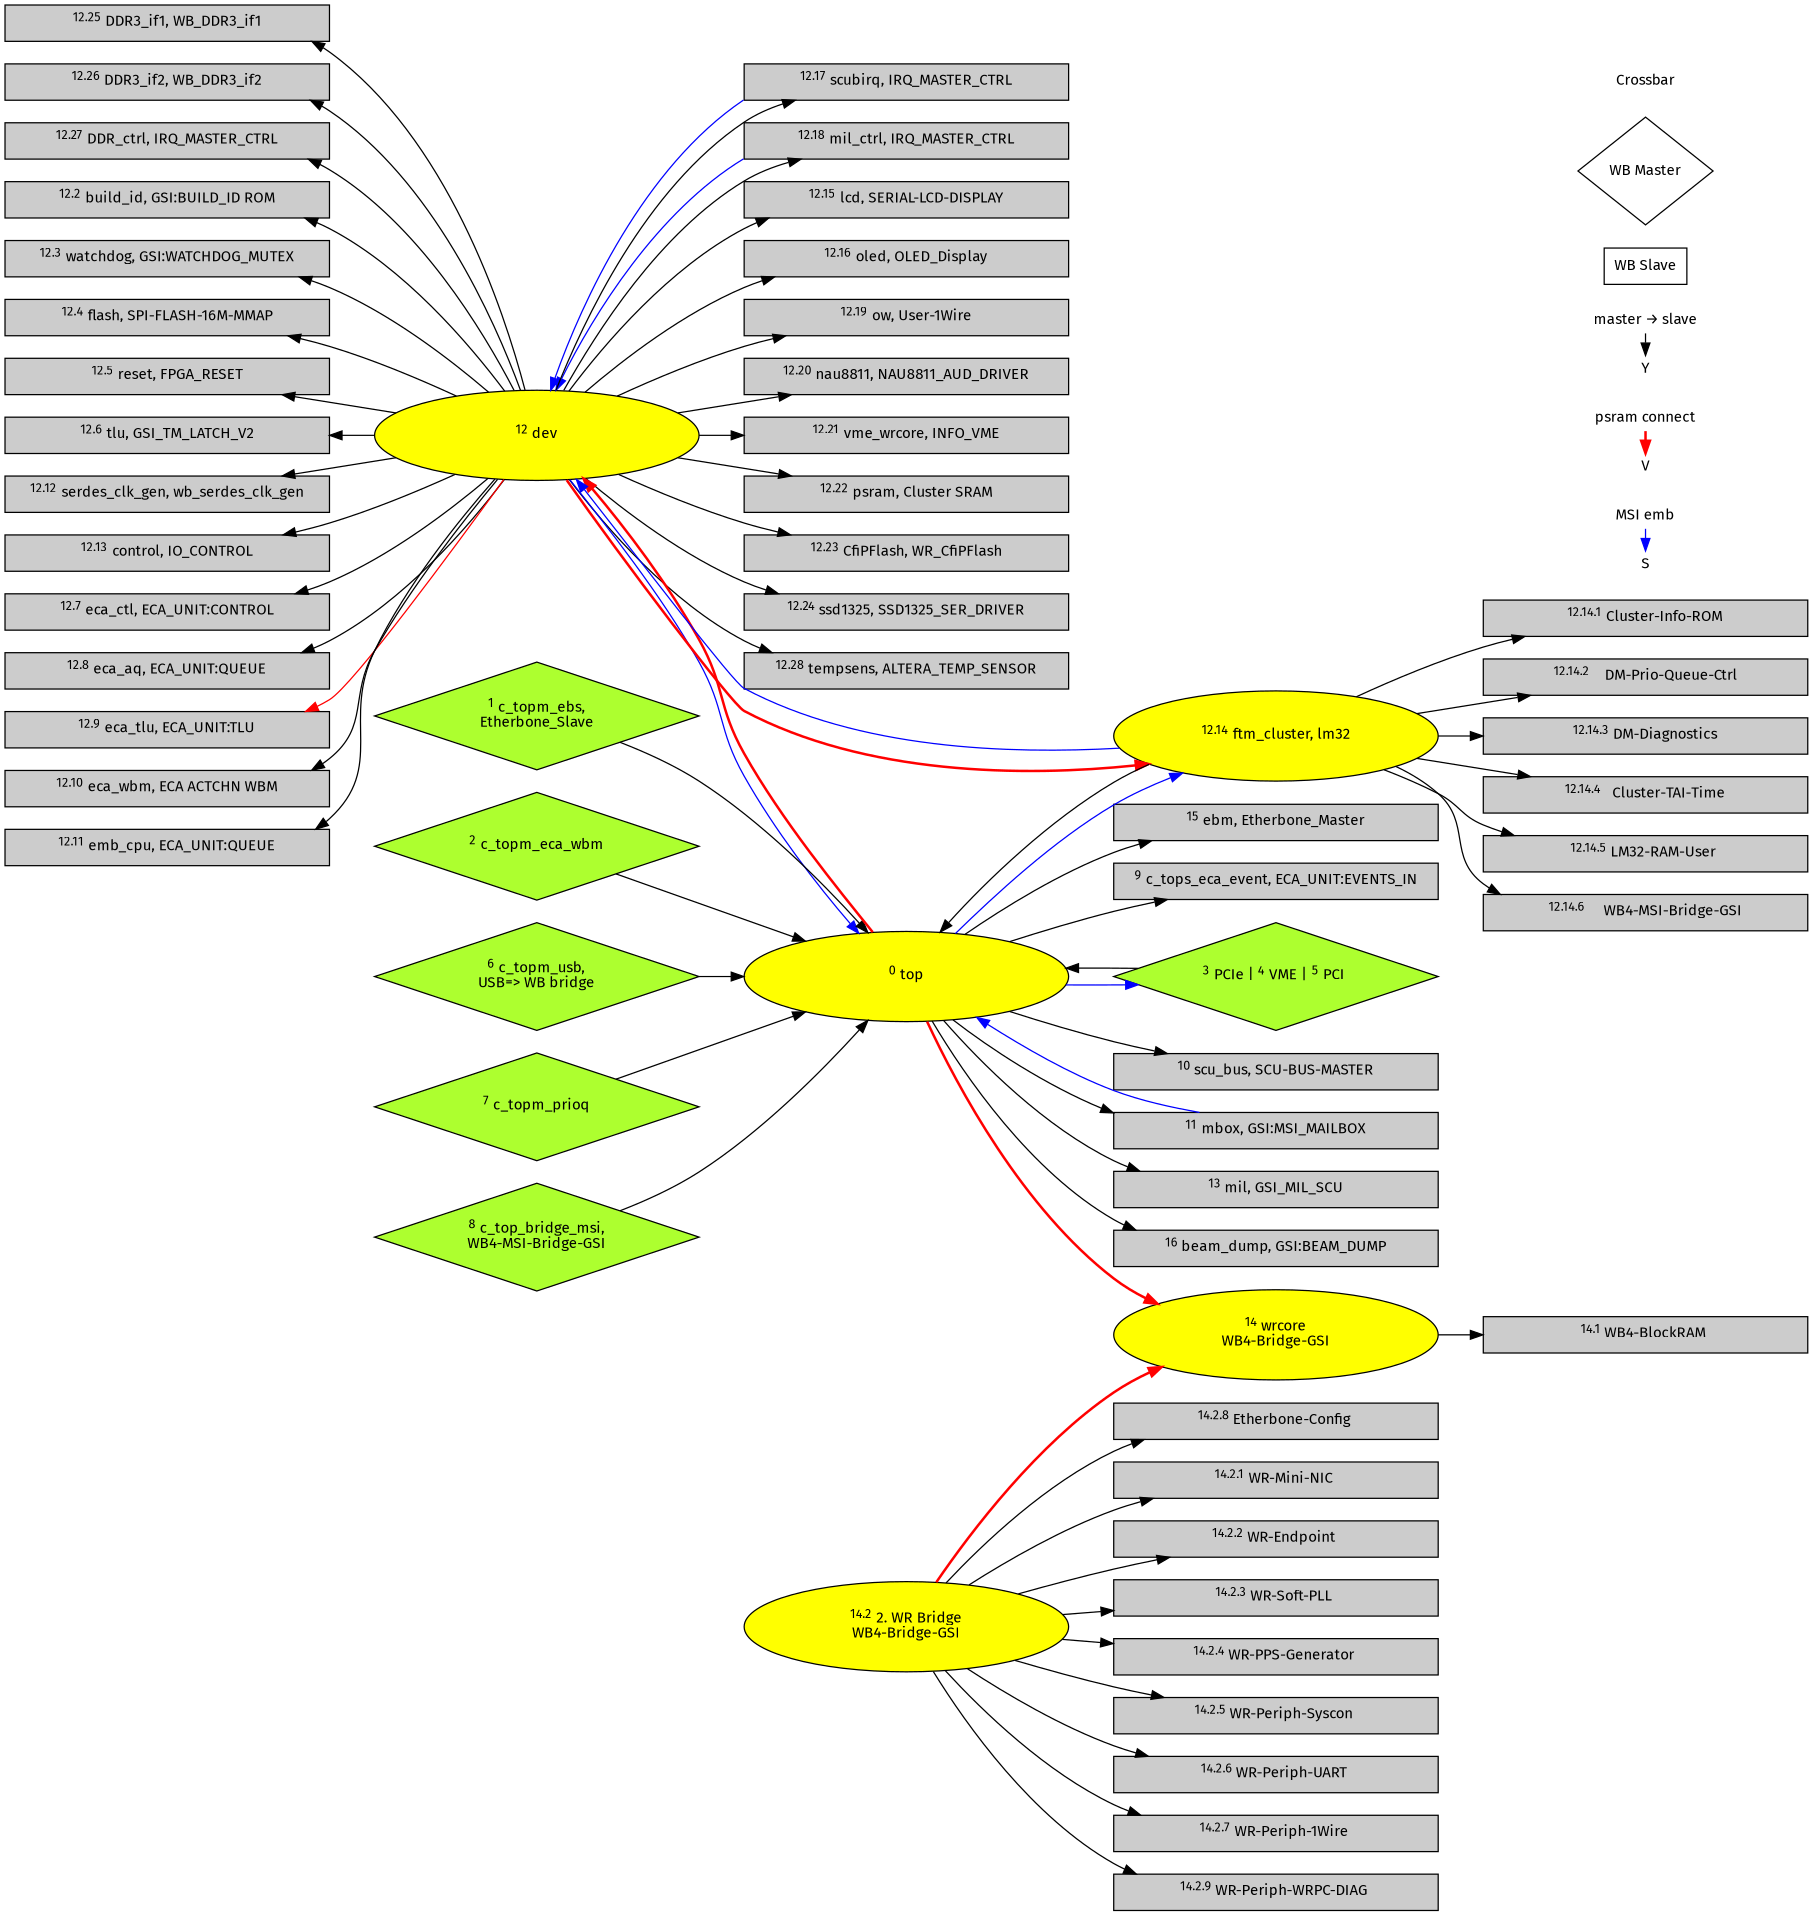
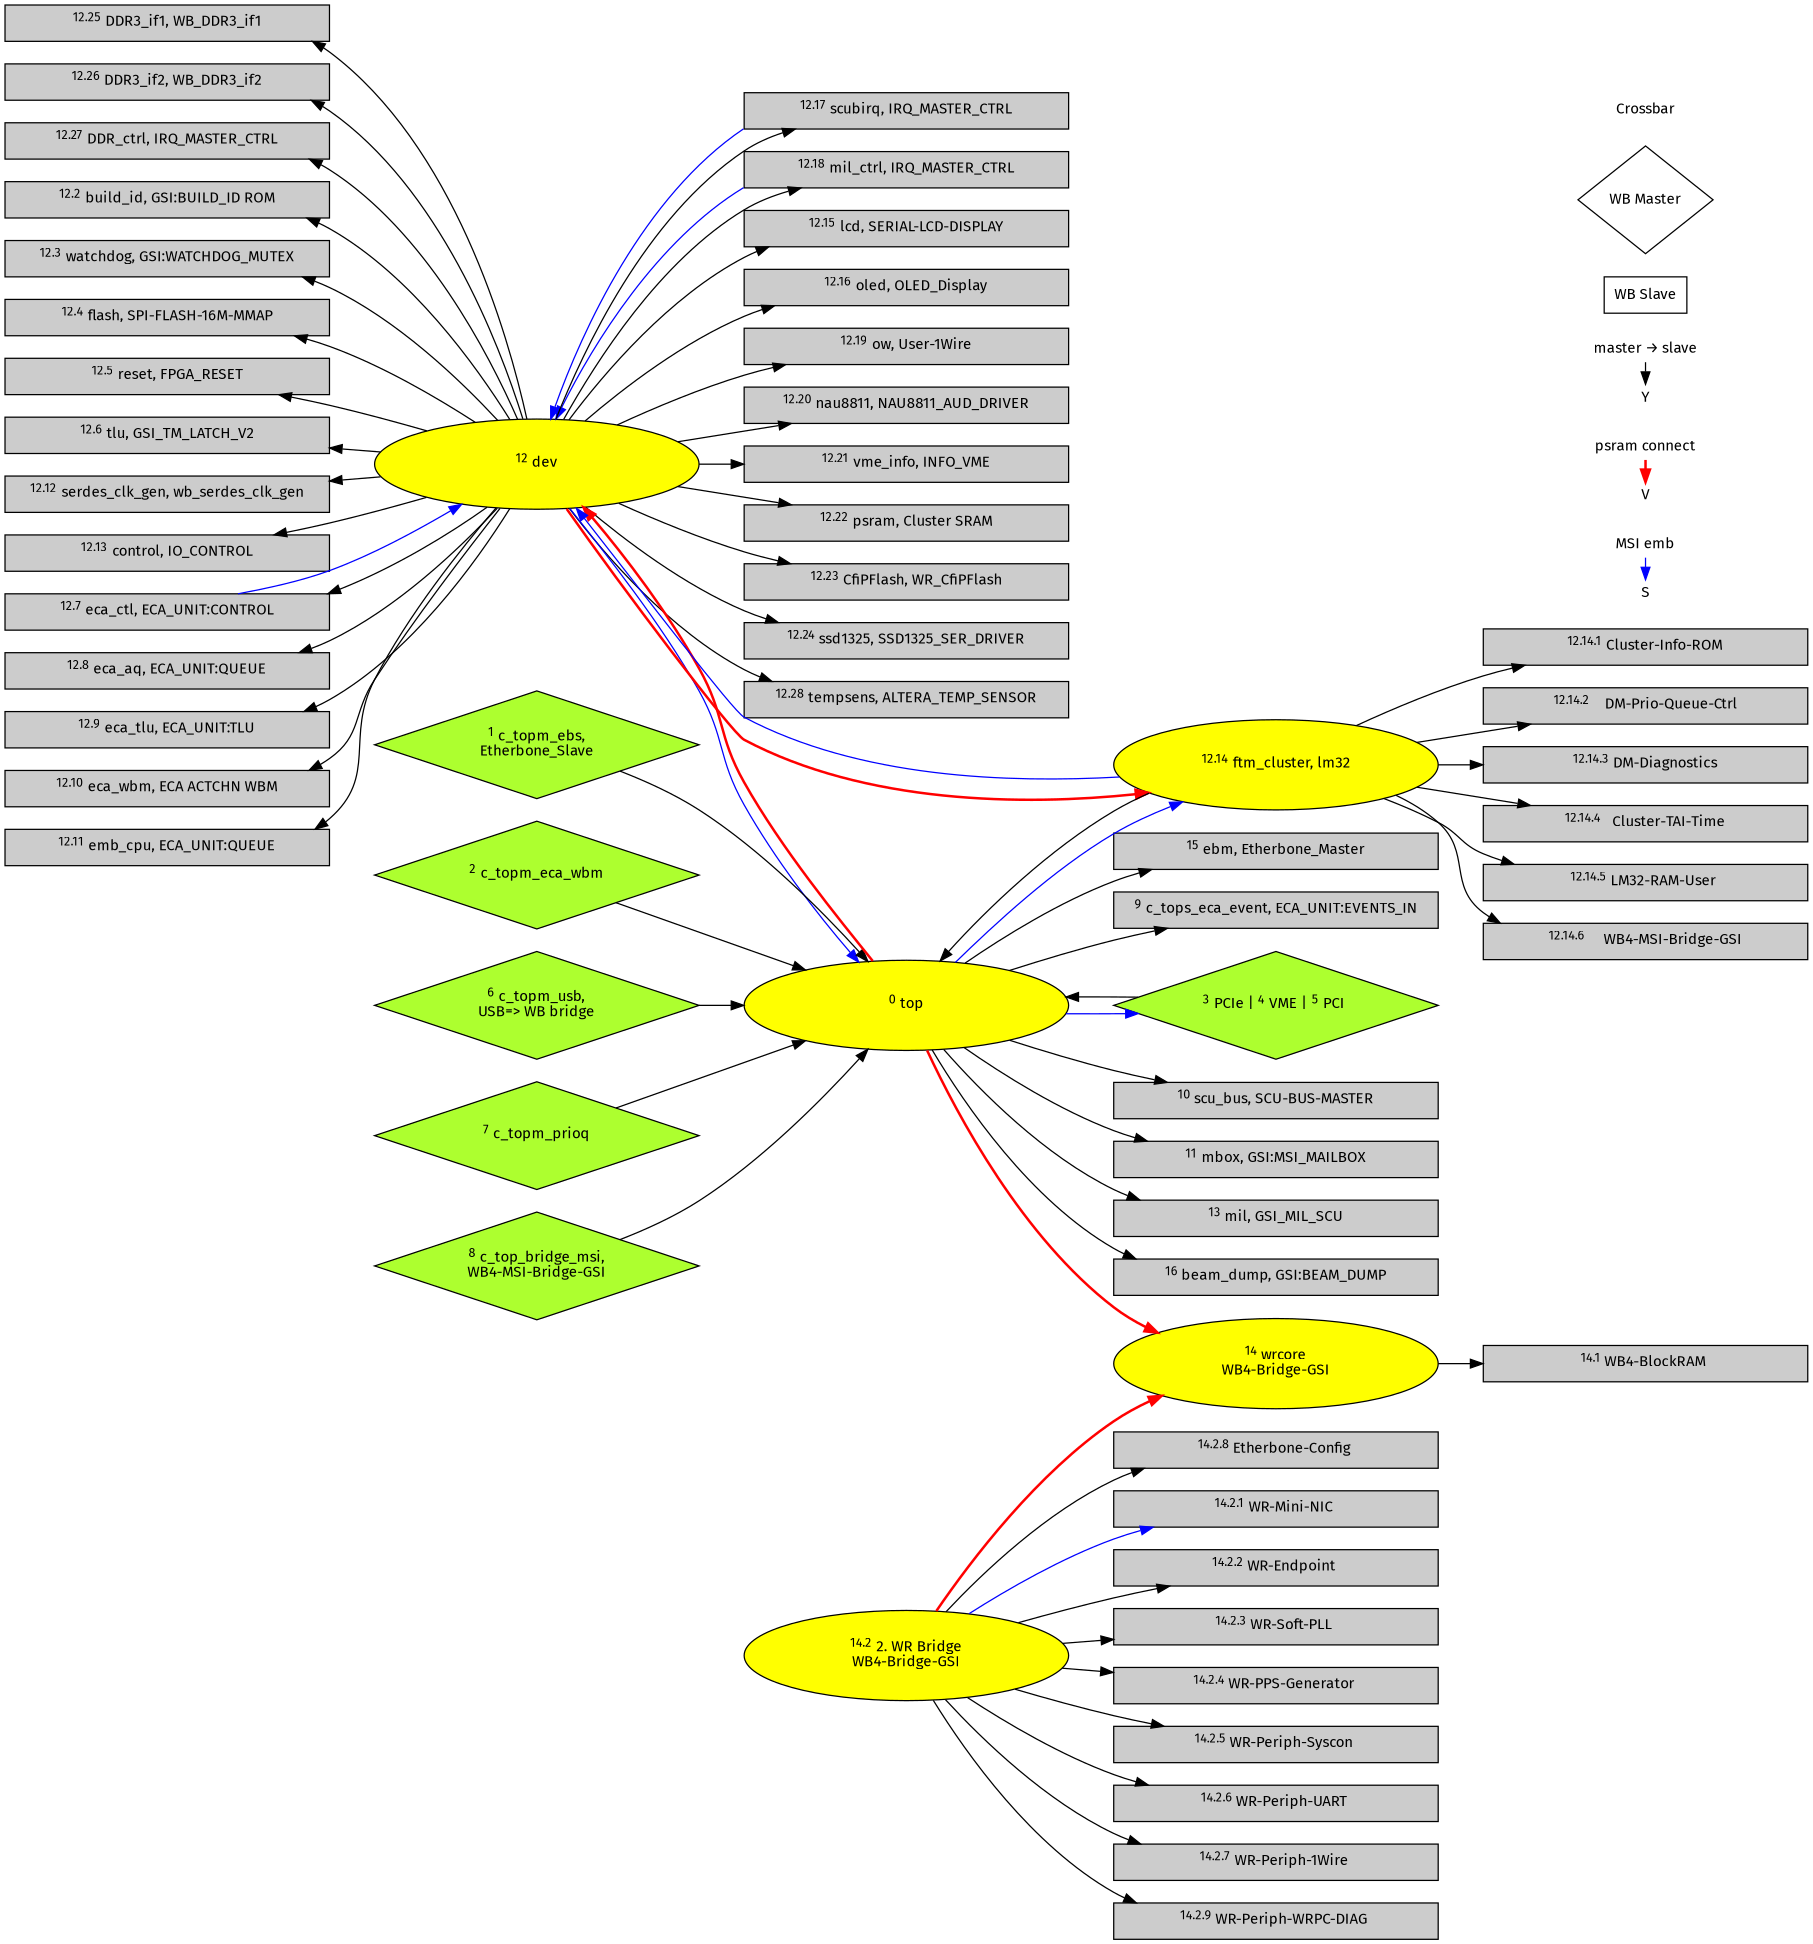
  digraph {
    concentrate=false
    fontname="Fira Sans"
    rankdir=LR
    root=top
    node [color=black fillcolor=gray80 fontname="Fira Sans" fontsize=12 shape=rectangle style=filled type=slave]
    edge [arrowhead=normal color=black fontname="Fira Sans" penwidth=1 type=slaveconnect]
    n1 [height=.4 label=<<sup>12.25</sup> DDR3_if1, WB_DDR3_if1> width=3.6]
    n2 [height=.4 label=<<sup>12.26</sup> DDR3_if2, WB_DDR3_if2> width=3.6]
    n3 [height=.4 label=<<sup>12.27</sup> DDR_ctrl, IRQ_MASTER_CTRL> width=3.6]
    n4 [height=.4 label=<<sup>12.2</sup> build_id, GSI:BUILD_ID ROM> width=3.6]
    n5 [height=.4 label=<<sup>12.3</sup> watchdog, GSI:WATCHDOG_MUTEX> width=3.6]
    n6 [height=.4 label=<<sup>12.4</sup> flash, SPI-FLASH-16M-MMAP> width=3.6]
    n7 [height=.4 label=<<sup>12.5</sup> reset, FPGA_RESET> width=3.6]
    n8 [height=.4 label=<<sup>12.6</sup> tlu, GSI_TM_LATCH_V2> width=3.6]
    n9 [height=.4 label=<<sup>12.12</sup> serdes_clk_gen, wb_serdes_clk_gen> width=3.6]
    n10 [height=.4 label=<<sup>12.13</sup> control, IO_CONTROL> width=3.6]
    n11 [height=.4 label=<<sup>12.15</sup> lcd, SERIAL-LCD-DISPLAY> width=3.6]
    n12 [height=.4 label=<<sup>12.16</sup> oled, OLED_Display> width=3.6]
    n13 [height=.4 label=<<sup>12.17</sup> scubirq, IRQ_MASTER_CTRL> width=3.6]
    n14 [height=.4 label=<<sup>12.18</sup> mil_ctrl, IRQ_MASTER_CTRL> width=3.6]
    n15 [height=.4 label=<<sup>12.19</sup> ow, User-1Wire> width=3.6]
    n16 [height=.4 label=<<sup>12.20</sup> nau8811, NAU8811_AUD_DRIVER> width=3.6]
-   n17 [height=.4 label=<<sup>12.21</sup> vme_wrcore, INFO_VME> width=3.6]
+   n17 [height=.4 label=<<sup>12.21</sup> vme_info, INFO_VME> width=3.6]
    n18 [height=.4 label=<<sup>12.22</sup> psram, Cluster SRAM> width=3.6]
    n19 [height=.4 label=<<sup>12.23</sup> CfiPFlash, WR_CfiPFlash> width=3.6]
    n20 [height=.4 label=<<sup>12.24</sup> ssd1325, SSD1325_SER_DRIVER> width=3.6]
    n21 [height=.4 label=<<sup>12.28</sup> tempsens, ALTERA_TEMP_SENSOR> width=3.6]
    n22 [fillcolor=yellow height=1 label=<<sup>12</sup> dev> shape=oval type=crossbar width=3.6]
    n23 [fillcolor=yellow height=0.0 label=<Crossbar> shape=none style=solid type=crossbar width=0.0]
    n24 [fillcolor=greenyellow height=1.2 label=<WB Master> shape=diamond style=solid type=master width=0.0]
    n25 [height=.4 label=<WB Slave> style=solid width=0.0]
    n26 [height=0.0 label=<master &rarr; slave> shape=none style=solid type=legend_node width=0.0]
    Y [height=0.0 shape=none style=solid type=legend_node width=0.0]
    n28 [height=0.0 label="psram connect" shape=none style=solid type=legend_node width=0.0]
    V [height=0.0 shape=none style=solid type=legend_node width=0.0]
    n30 [height=0.0 label="MSI emb" shape=none style=solid type=legend_node width=0.0]
    S [height=0.0 shape=none style=solid type=legend_node width=0.0]
    n32 [height=.4 label=<<sup>12.14.1</sup> Cluster-Info-ROM> width=3.6]
    n33 [height=.4 label=<<sup>12.14.2</sup>    DM-Prio-Queue-Ctrl> width=3.6]
    n34 [height=.4 label=<<sup>12.14.3</sup> DM-Diagnostics> width=3.6]
    n35 [height=.4 label=<<sup>12.14.4</sup>   Cluster-TAI-Time> width=3.6]
    n36 [height=.4 label=<<sup>12.14.5</sup> LM32-RAM-User > width=3.6]
    n37 [height=.4 label=<<sup>12.14.6</sup>     WB4-MSI-Bridge-GSI> width=3.6]
    n38 [fillcolor=greenyellow height=1.2 label=<<sup>1</sup> c_topm_ebs,<BR/>Etherbone_Slave> shape=diamond type=master width=3.6]
    n39 [height=.4 label=<<sup>15</sup> ebm, Etherbone_Master> width=3.6]
    n40 [height=.4 label=<<sup>14.2.8</sup> Etherbone-Config > width=3.6]
    n41 [fillcolor=greenyellow height=1.2 label=<<sup>2</sup> c_topm_eca_wbm> shape=diamond type=master width=3.6]
    n42 [height=.4 label=<<sup>9</sup> c_tops_eca_event, ECA_UNIT:EVENTS_IN> width=3.6]
    n43 [height=.4 label=<<sup>12.7</sup> eca_ctl, ECA_UNIT:CONTROL> width=3.6]
    n44 [height=.4 label=<<sup>12.8</sup> eca_aq, ECA_UNIT:QUEUE> width=3.6]
    n45 [height=.4 label=<<sup>12.9</sup> eca_tlu, ECA_UNIT:TLU> width=3.6]
    n46 [height=.4 label=<<sup>12.10</sup> eca_wbm, ECA ACTCHN WBM> width=3.6]
    n47 [height=.4 label=<<sup>12.11</sup> emb_cpu, ECA_UNIT:QUEUE> width=3.6]
    x1 [height=.4 style=invis width=3.6]
    n49 [fillcolor=yellow height=1 label=<<sup>0</sup> top> shape=oval type=crossbar width=3.6]
    n50 [fillcolor=yellow height=1 label=<<sup>12.14</sup> ftm_cluster, lm32> shape=oval type=crossbar width=3.6]
    n51 [fillcolor=yellow height=1 label=<<sup>14</sup> wrcore<BR/>WB4-Bridge-GSI> shape=oval type=crossbar width=3.6]
    n52 [fillcolor=greenyellow height=1.2 label=<<sup>3</sup> PCIe | <sup>4</sup> VME | <sup>5</sup> PCI > shape=diamond type=master width=3.6]
    n53 [height=.4 label=<<sup>10</sup> scu_bus, SCU-BUS-MASTER> width=3.6]
    n54 [height=.4 label=<<sup>11</sup> mbox, GSI:MSI_MAILBOX> width=3.6]
    n55 [height=.4 label=<<sup>13</sup> mil, GSI_MIL_SCU> width=3.6]
    n56 [height=.4 label=<<sup>16</sup> beam_dump, GSI:BEAM_DUMP> width=3.6]
    n57 [height=.4 label=<<sup>14.1</sup> WB4-BlockRAM > width=3.6]
    n58 [fillcolor=yellow height=1 label=<<sup>14.2</sup> 2. WR Bridge<BR/>WB4-Bridge-GSI> shape=oval type=crossbar width=3.6]
    n59 [height=.4 label=<<sup>14.2.1</sup> WR-Mini-NIC > width=3.6]
    n60 [height=.4 label=<<sup>14.2.2</sup> WR-Endpoint > width=3.6]
    n61 [height=.4 label=<<sup>14.2.3</sup> WR-Soft-PLL > width=3.6]
    n62 [height=.4 label=<<sup>14.2.4</sup> WR-PPS-Generator > width=3.6]
    n63 [height=.4 label=<<sup>14.2.5</sup> WR-Periph-Syscon > width=3.6]
    n64 [height=.4 label=<<sup>14.2.6</sup> WR-Periph-UART > width=3.6]
    n65 [height=.4 label=<<sup>14.2.7</sup> WR-Periph-1Wire > width=3.6]
    n66 [height=.4 label=<<sup>14.2.9</sup> WR-Periph-WRPC-DIAG > width=3.6]
    n67 [fillcolor=greenyellow height=1.2 label=<<sup>6</sup> c_topm_usb,<BR/>USB=&gt; WB bridge> shape=diamond type=master width=3.6]
    n68 [fillcolor=greenyellow height=1.2 label=<<sup>7</sup> c_topm_prioq> shape=diamond type=master width=3.6]
    n69 [fillcolor=greenyellow height=1.2 label=<<sup>8</sup> c_top_bridge_msi,<BR/>WB4-MSI-Bridge-GSI> shape=diamond type=master width=3.6]
    subgraph sub_1 {
      color=blue
      label=DDR3
      n1
      n2
      n3
    }
    subgraph sub_2 {
      style=invis
      n22
      subgraph sub_3 {
        style=invis
        n4
        n5
        n6
        n7
        n8
        n9
        n10
      }
      subgraph sub_4 {
        style=invis
        n11
        n12
        n13
        n14
        n15
        n16
        n17
        n18
        n19
        n20
        n21
      }
    }
    subgraph sub_5 {
      color=black
      fontcolor=black
      label=<Legend<BR/> Numbering from eb-ls with one LM32>
      n23
      n24
      n25
      n26
      Y
      n28
      V
      n30
      S
    }
    subgraph sub_6 {
      style=invis
      n32
      n33
      n34
      n35
      n36
      n37
    }
    subgraph sub_7 {
      color=blue
      label=Etherbone
      n38
      n39
      n40
    }
    subgraph sub_8 {
      color=blue
      label=ECA
      n41
      n42
      n43
      n44
      n45
      n46
      n47
    }
    n1 -> n22 [dir=back]
    n2 -> n22 [dir=back]
    n3 -> n22 [dir=back]
    n4 -> n22 [dir=back]
    n5 -> n22 [dir=back]
    n6 -> n22 [dir=back]
    n7 -> n22 [dir=back]
    n8 -> n22 [dir=back]
    n9 -> n22 [dir=back]
    n10 -> n22 [dir=back]
    n13 -> n22 [color=blue type=msiconnect]
    n14 -> n22 [color=blue type=msiconnect]
    n18 -> x1 [style=invis]
    n22 -> n11
    n22 -> n12
    n22 -> n13
    n22 -> n14
    n22 -> n15
    n22 -> n16
    n22 -> n17
    n22 -> n18
    n22 -> n19
    n22 -> n20
    n22 -> n21
    n22 -> n49 [color=blue type=msiconnect]
    n22 -> n50 [color=red penwidth=2 type=interconnect]
    n26 -> Y [constraint=false]
    n28 -> V [color=red constraint=false penwidth=2 type=interconnect]
    n30 -> S [color=blue constraint=false type=msiconnect]
    n38 -> n49
    n41 -> n49
    n43 -> n22 [dir=back]
+   n43 -> n22 [color=blue type=msiconnect]
    n44 -> n22 [dir=back]
-   n45 -> n22 [color=red dir=back]
+   n45 -> n22 [dir=back]
    n46 -> n22 [dir=back]
    n47 -> n22 [dir=back]
    x1 -> n23 [style=invis]
    x1 -> n24 [style=invis]
    x1 -> n25 [style=invis]
    x1 -> n26 [style=invis]
    x1 -> Y [style=invis]
    x1 -> n28 [style=invis]
    x1 -> V [style=invis]
    x1 -> n30 [style=invis]
    x1 -> S [style=invis]
    n49 -> n22 [color=red penwidth=2 type=interconnect]
    n49 -> n39
    n49 -> n42
    n49 -> n50 [color=blue type=msiconnect]
    n49 -> n51 [color=red penwidth=2 type=interconnect]
    n49 -> n52 [color=blue type=msiconnect]
    n49 -> n53
    n49 -> n54
    n49 -> n55
    n49 -> n56
    n50 -> n22 [color=blue type=msiconnect]
    n50 -> n32
    n50 -> n33
    n50 -> n34
    n50 -> n35
    n50 -> n36
    n50 -> n37
    n50 -> n49
    n51 -> n57
    n52 -> n49
-   n54 -> n49 [color=blue type=msiconnect]
    n58 -> n40
    n58 -> n51 [color=red penwidth=2 type=interconnect]
-   n58 -> n59
+   n58 -> n59 [color=blue]
    n58 -> n60
    n58 -> n61
    n58 -> n62
    n58 -> n63
    n58 -> n64
    n58 -> n65
    n58 -> n66
    n67 -> n49
    n68 -> n49
    n69 -> n49
  }
